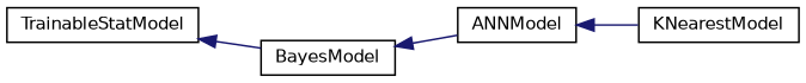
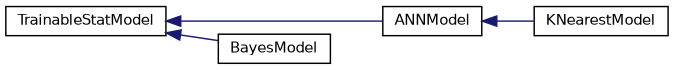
  digraph {
    rankdir=LR
    node [color=black fillcolor=white fontname=Helvetica fontsize=10 shape=record style=filled]
    edge [color=midnightblue dir=back fontname=Helvetica fontsize=10 labelfontname=Helvetica labelfontsize=10 style=solid]
    n1 [height=0.2 label=TrainableStatModel width=0.4]
    n2 [height=0.2 label=ANNModel width=0.4]
    n3 [height=0.2 label=BayesModel width=0.4]
    n4 [height=0.2 label=KNearestModel width=0.4]
-   n3 -> n2
+   n1 -> n2
    n1 -> n3
    n2 -> n4
  }
